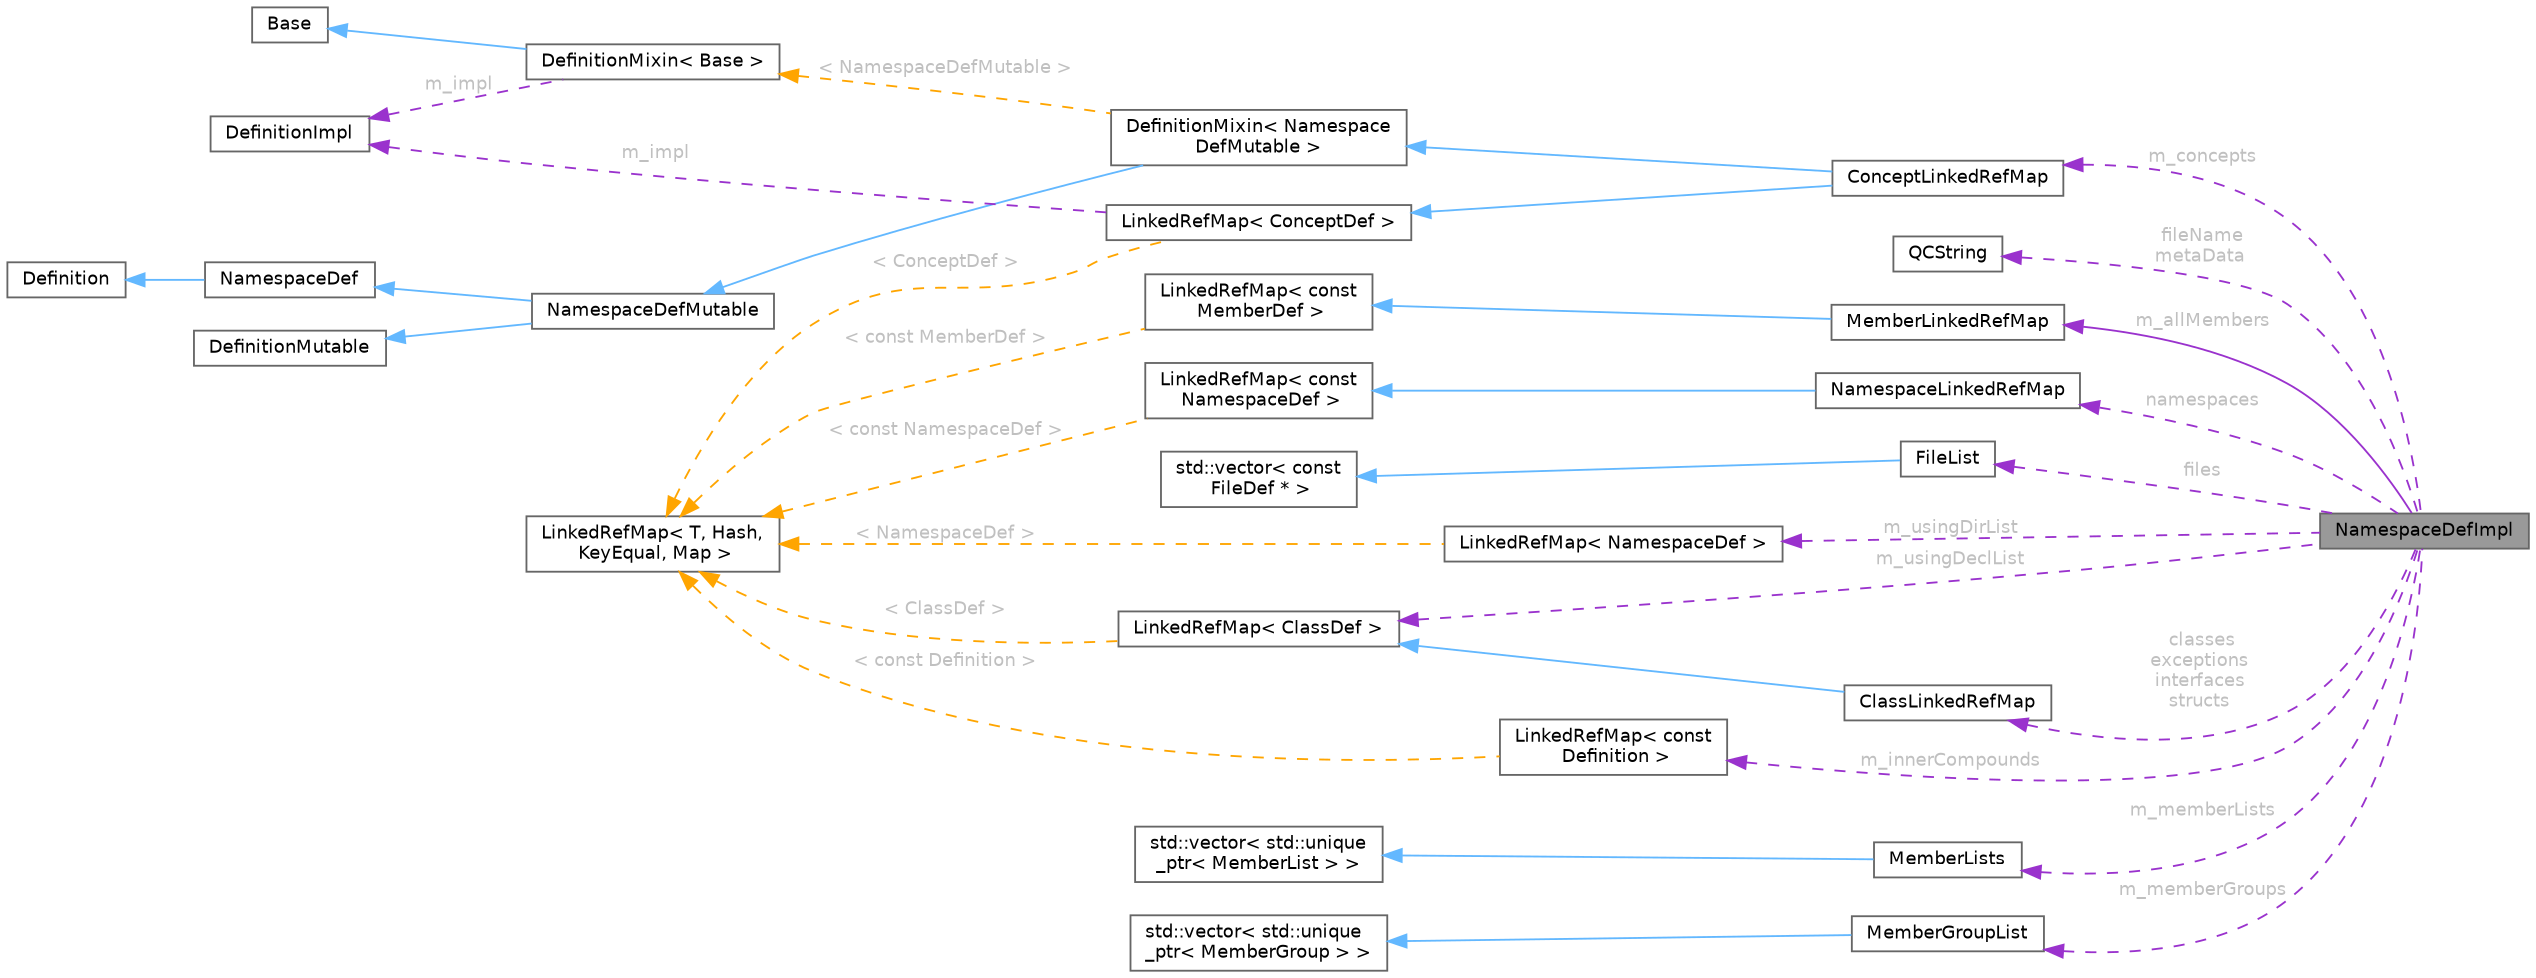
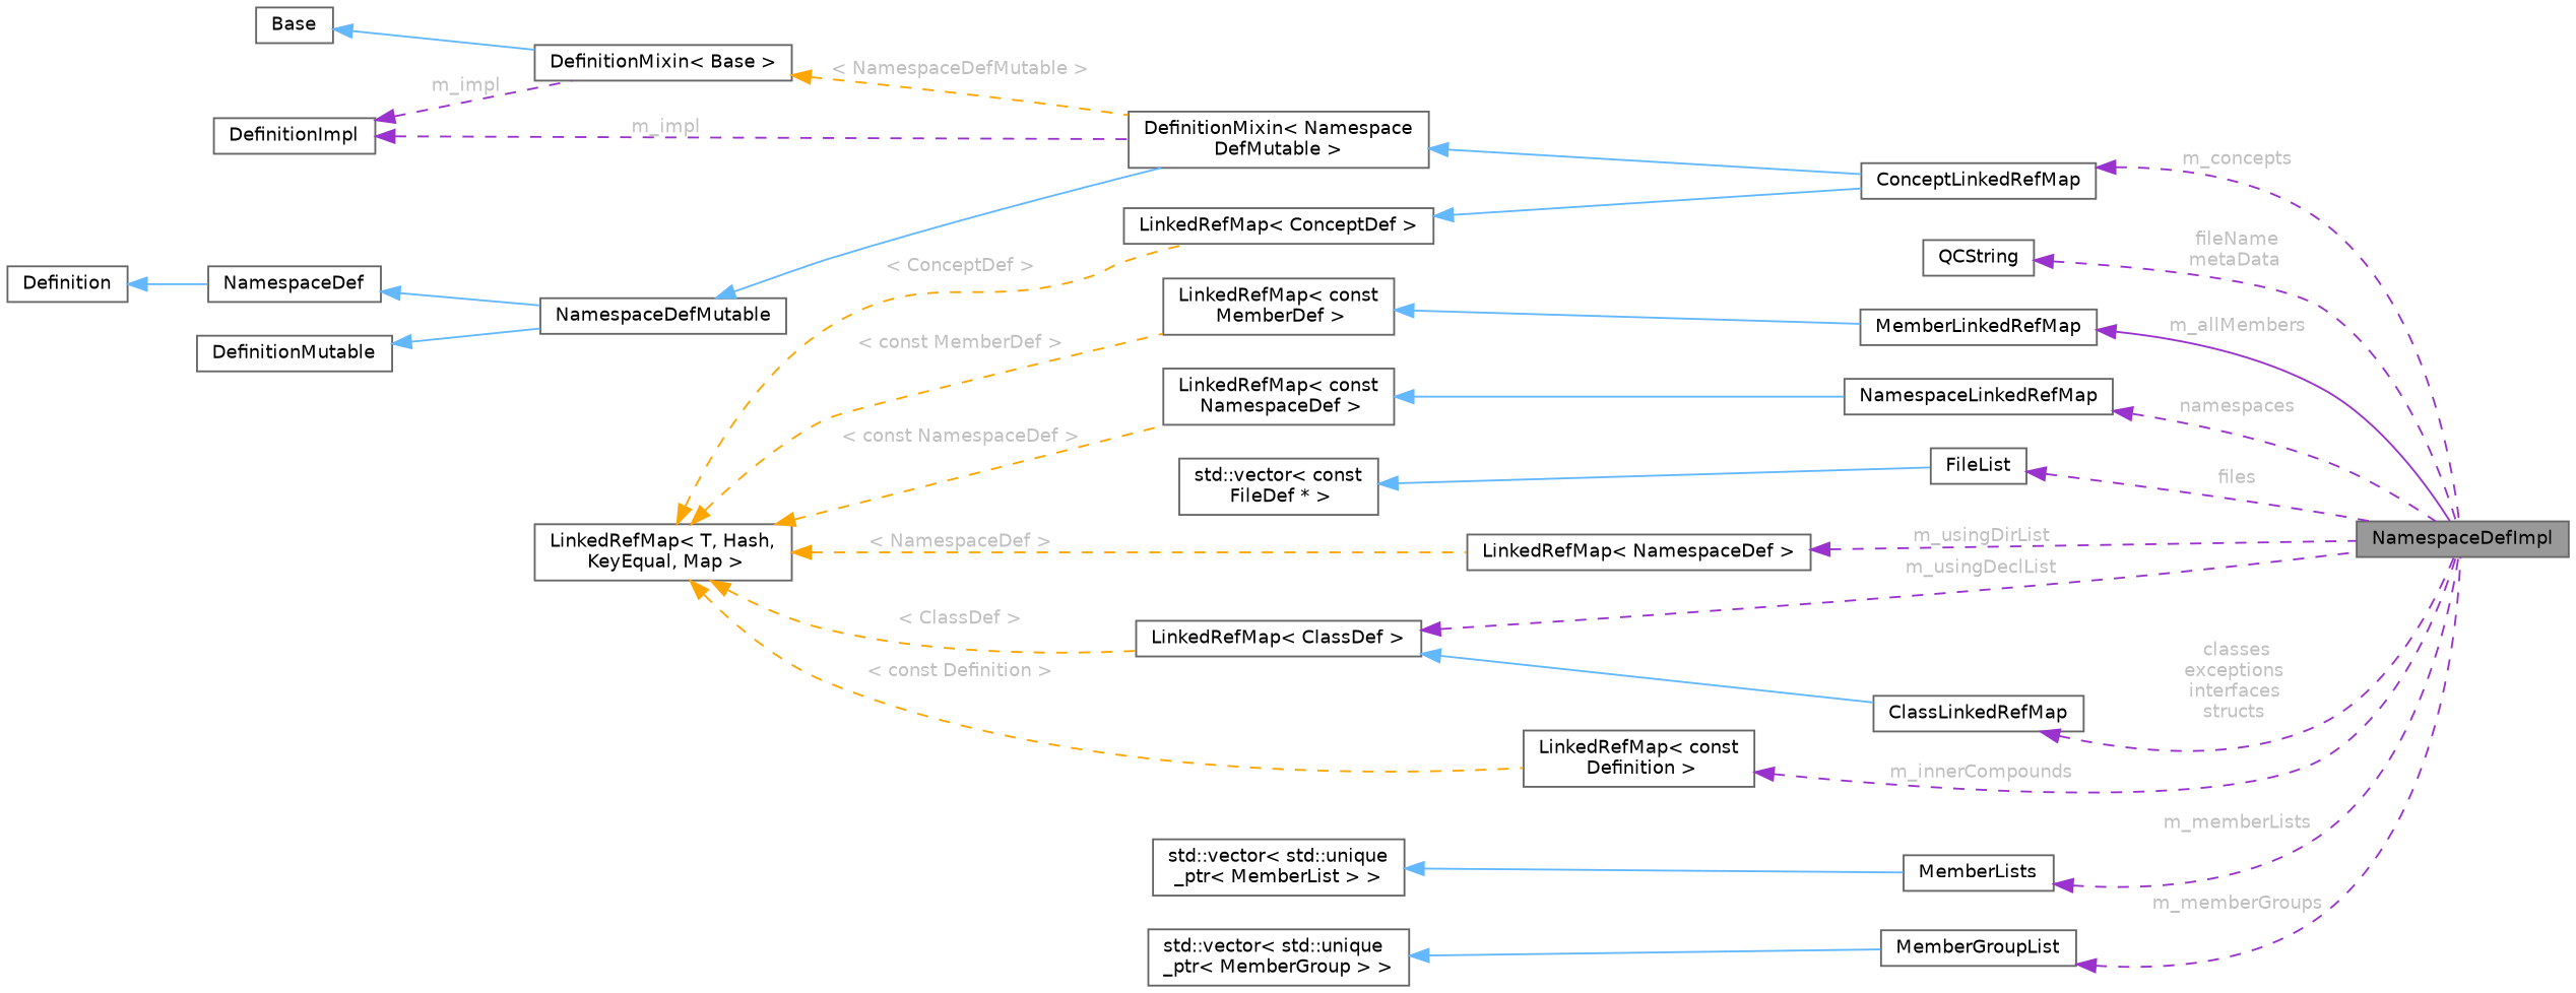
  digraph {
    rankdir=LR
    node [color=gray40 fillcolor=white fontname=Helvetica fontsize=10 shape=box style=filled]
    edge [color=steelblue1 dir=back fontname=Helvetica fontsize=10 labelfontname=Helvetica labelfontsize=10 style=dashed fontcolor=grey]
    n1 [fillcolor=grey60 fontcolor=black height=0.2 label=NamespaceDefImpl width=0.4]
    n2 [height=0.2 label="DefinitionMixin\< Namespace\lDefMutable \>" width=0.4]
    n3 [height=0.2 label=ConceptLinkedRefMap width=0.4]
    n4 [height=0.2 label=NamespaceDefMutable width=0.4]
    n5 [height=0.2 label=DefinitionMutable width=0.4]
    n6 [height=0.2 label=NamespaceDef width=0.4]
    n7 [height=0.2 label=Definition width=0.4]
    n8 [height=0.2 label=DefinitionImpl width=0.4]
    n9 [height=0.2 label="DefinitionMixin\< Base \>" width=0.4]
    n10 [height=0.2 label=Base width=0.4]
    n11 [height=0.2 label=QCString width=0.4]
    n12 [height=0.2 label=FileList width=0.4]
    n13 [height=0.2 label="std::vector\< const\l FileDef * \>" width=0.4]
    n14 [height=0.2 label="LinkedRefMap\< NamespaceDef \>" width=0.4]
    n15 [height=0.2 label="LinkedRefMap\< T, Hash,\l KeyEqual, Map \>" width=0.4]
    n16 [height=0.2 label="LinkedRefMap\< ClassDef \>" width=0.4]
    n17 [height=0.2 label="LinkedRefMap\< const\l Definition \>" width=0.4]
    n18 [height=0.2 label="LinkedRefMap\< const\l MemberDef \>" width=0.4]
    n19 [height=0.2 label="LinkedRefMap\< ConceptDef \>" width=0.4]
    n20 [height=0.2 label="LinkedRefMap\< const\l NamespaceDef \>" width=0.4]
    n21 [height=0.2 label=ClassLinkedRefMap width=0.4]
    n22 [height=0.2 label=MemberLinkedRefMap width=0.4]
    n23 [height=0.2 label=NamespaceLinkedRefMap width=0.4]
    n24 [height=0.2 label=MemberLists width=0.4]
    n25 [height=0.2 label="std::vector\< std::unique\l_ptr\< MemberList \> \>" width=0.4]
    n26 [height=0.2 label=MemberGroupList width=0.4]
    n27 [height=0.2 label="std::vector\< std::unique\l_ptr\< MemberGroup \> \>" width=0.4]
    n2 -> n3 [style=solid fontcolor=""]
    n3 -> n1 [color=darkorchid3 label=" m_concepts"]
    n4 -> n2 [style=solid fontcolor=""]
    n5 -> n4 [style=solid fontcolor=""]
    n6 -> n4 [style=solid fontcolor=""]
    n7 -> n6 [style=solid fontcolor=""]
-   n8 -> n19 [color=darkorchid3 label=" m_impl"]
+   n8 -> n2 [color=darkorchid3 label=" m_impl"]
    n8 -> n9 [color=darkorchid3 label=" m_impl"]
    n9 -> n2 [color=orange label=" \< NamespaceDefMutable \>"]
    n10 -> n9 [style=solid fontcolor=""]
    n11 -> n1 [color=darkorchid3 label=" fileName\nmetaData"]
    n12 -> n1 [color=darkorchid3 label=" files"]
    n13 -> n12 [style=solid fontcolor=""]
    n14 -> n1 [color=darkorchid3 label=" m_usingDirList"]
    n15 -> n14 [color=orange label=" \< NamespaceDef \>"]
    n15 -> n16 [color=orange label=" \< ClassDef \>"]
    n15 -> n17 [color=orange label=" \< const Definition \>"]
    n15 -> n18 [color=orange label=" \< const MemberDef \>"]
    n15 -> n19 [color=orange label=" \< ConceptDef \>"]
    n15 -> n20 [color=orange label=" \< const NamespaceDef \>"]
    n16 -> n1 [color=darkorchid3 label=" m_usingDeclList"]
    n16 -> n21 [style=solid fontcolor=""]
    n17 -> n1 [color=darkorchid3 label=" m_innerCompounds"]
    n18 -> n22 [style=solid fontcolor=""]
    n19 -> n3 [style=solid fontcolor=""]
    n20 -> n23 [style=solid fontcolor=""]
    n21 -> n1 [color=darkorchid3 label=" classes\nexceptions\ninterfaces\nstructs"]
    n22 -> n1 [color=darkorchid3 label=" m_allMembers" style=solid]
    n23 -> n1 [color=darkorchid3 label=" namespaces"]
    n24 -> n1 [color=darkorchid3 label=" m_memberLists"]
    n25 -> n24 [style=solid fontcolor=""]
    n26 -> n1 [color=darkorchid3 label=" m_memberGroups"]
    n27 -> n26 [style=solid fontcolor=""]
  }
